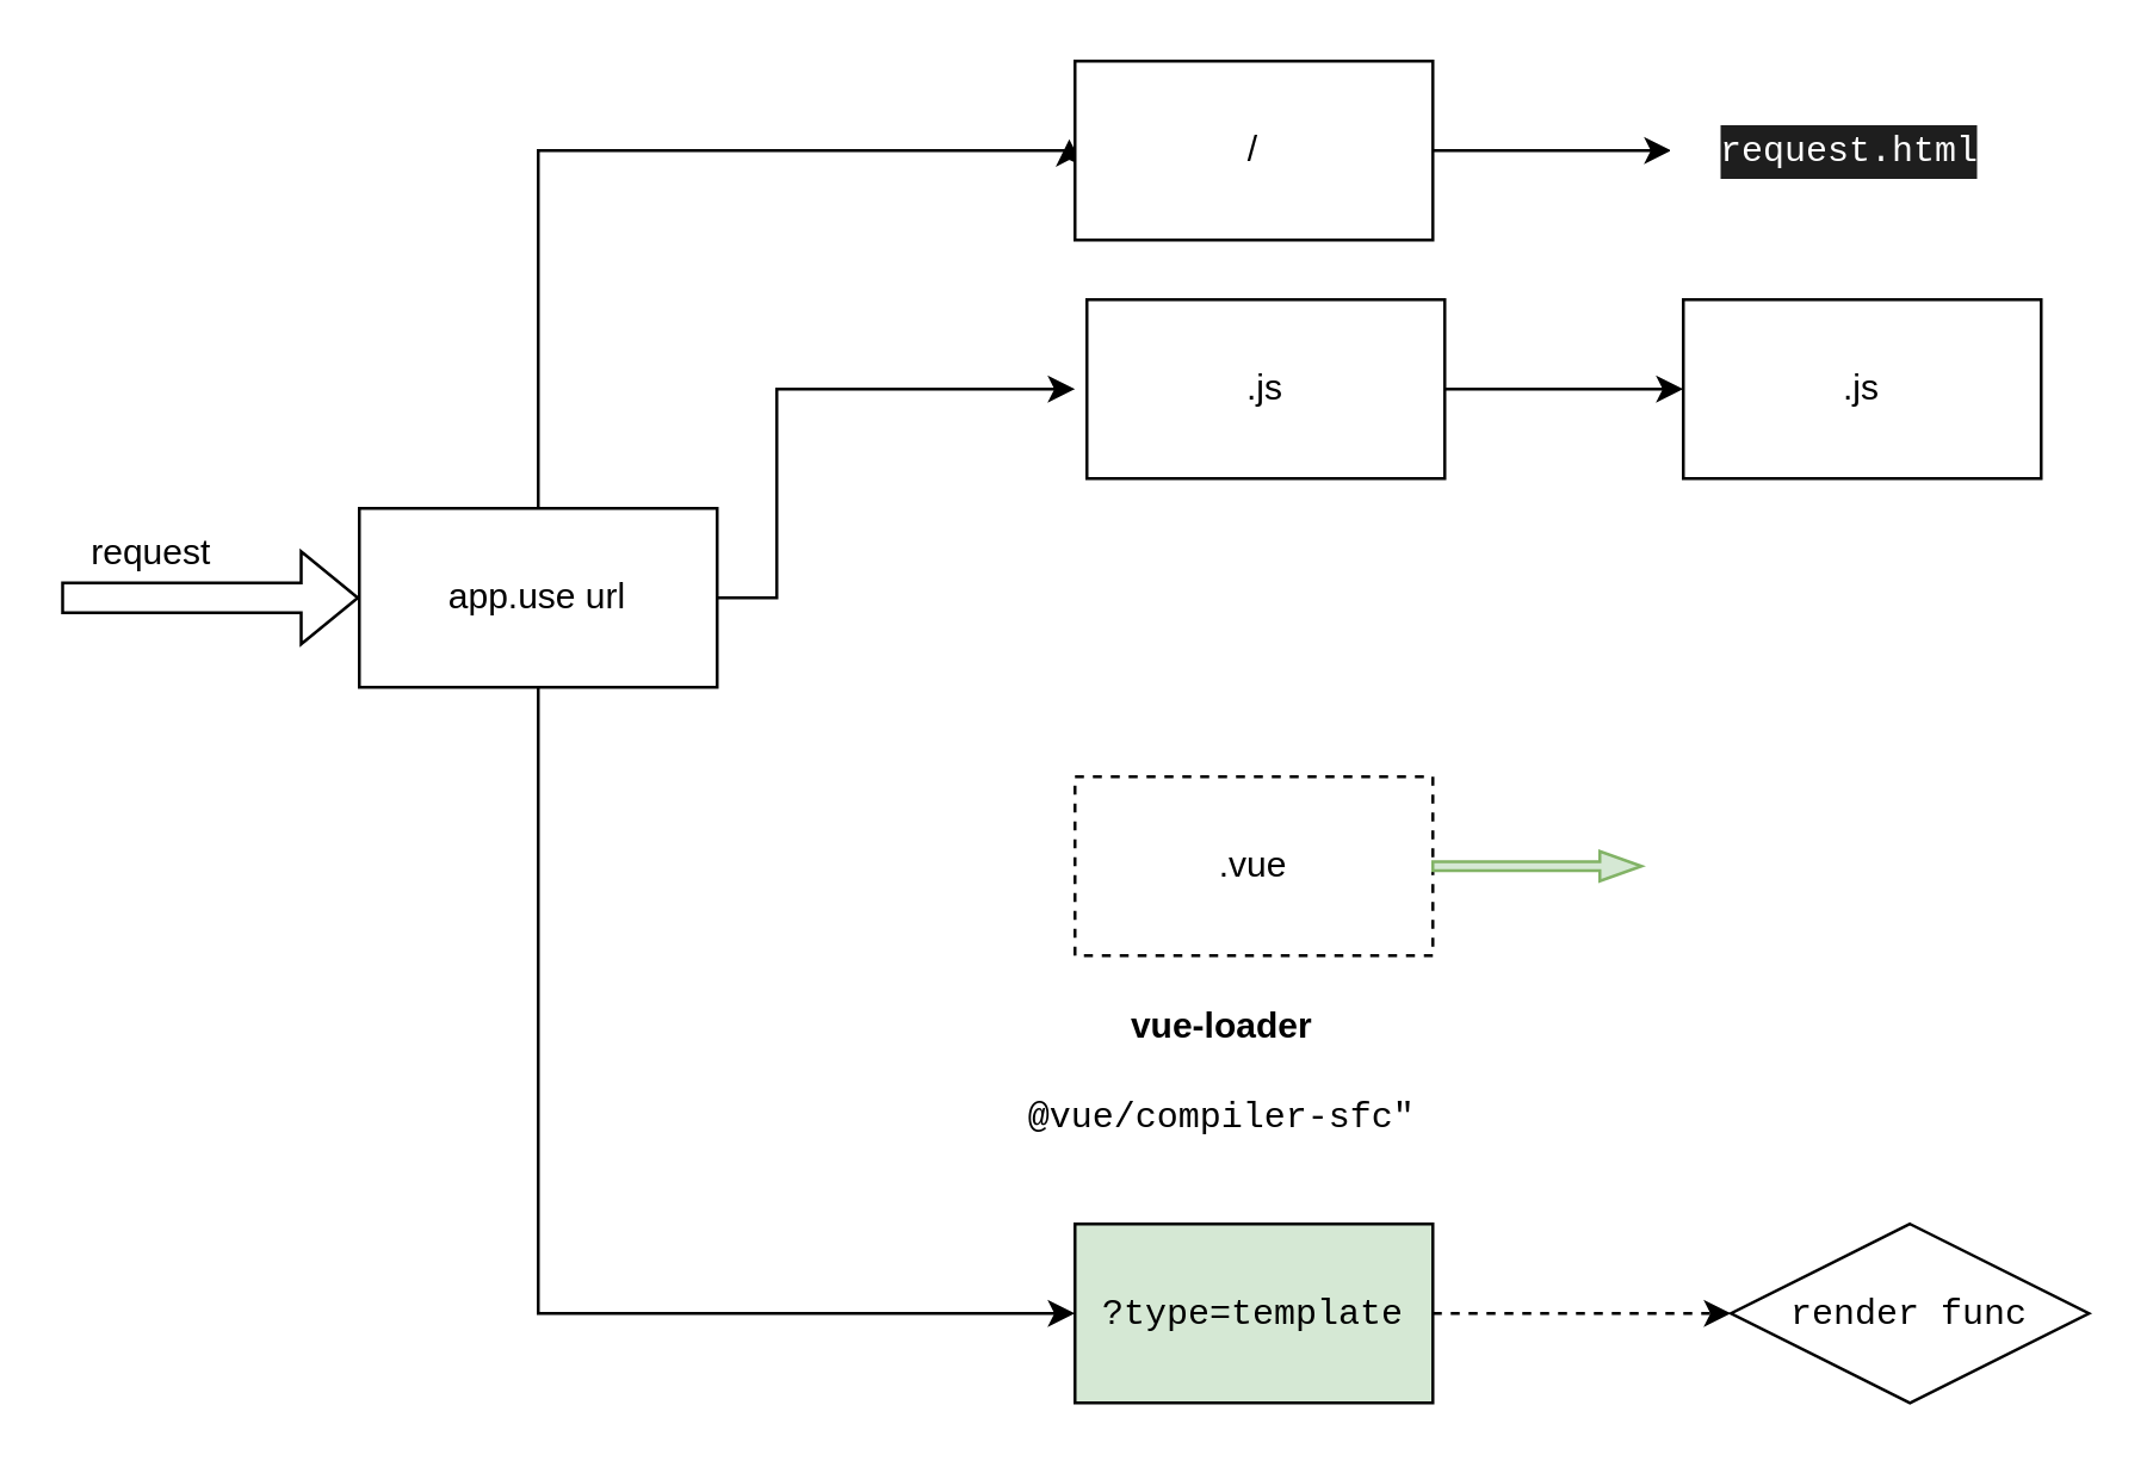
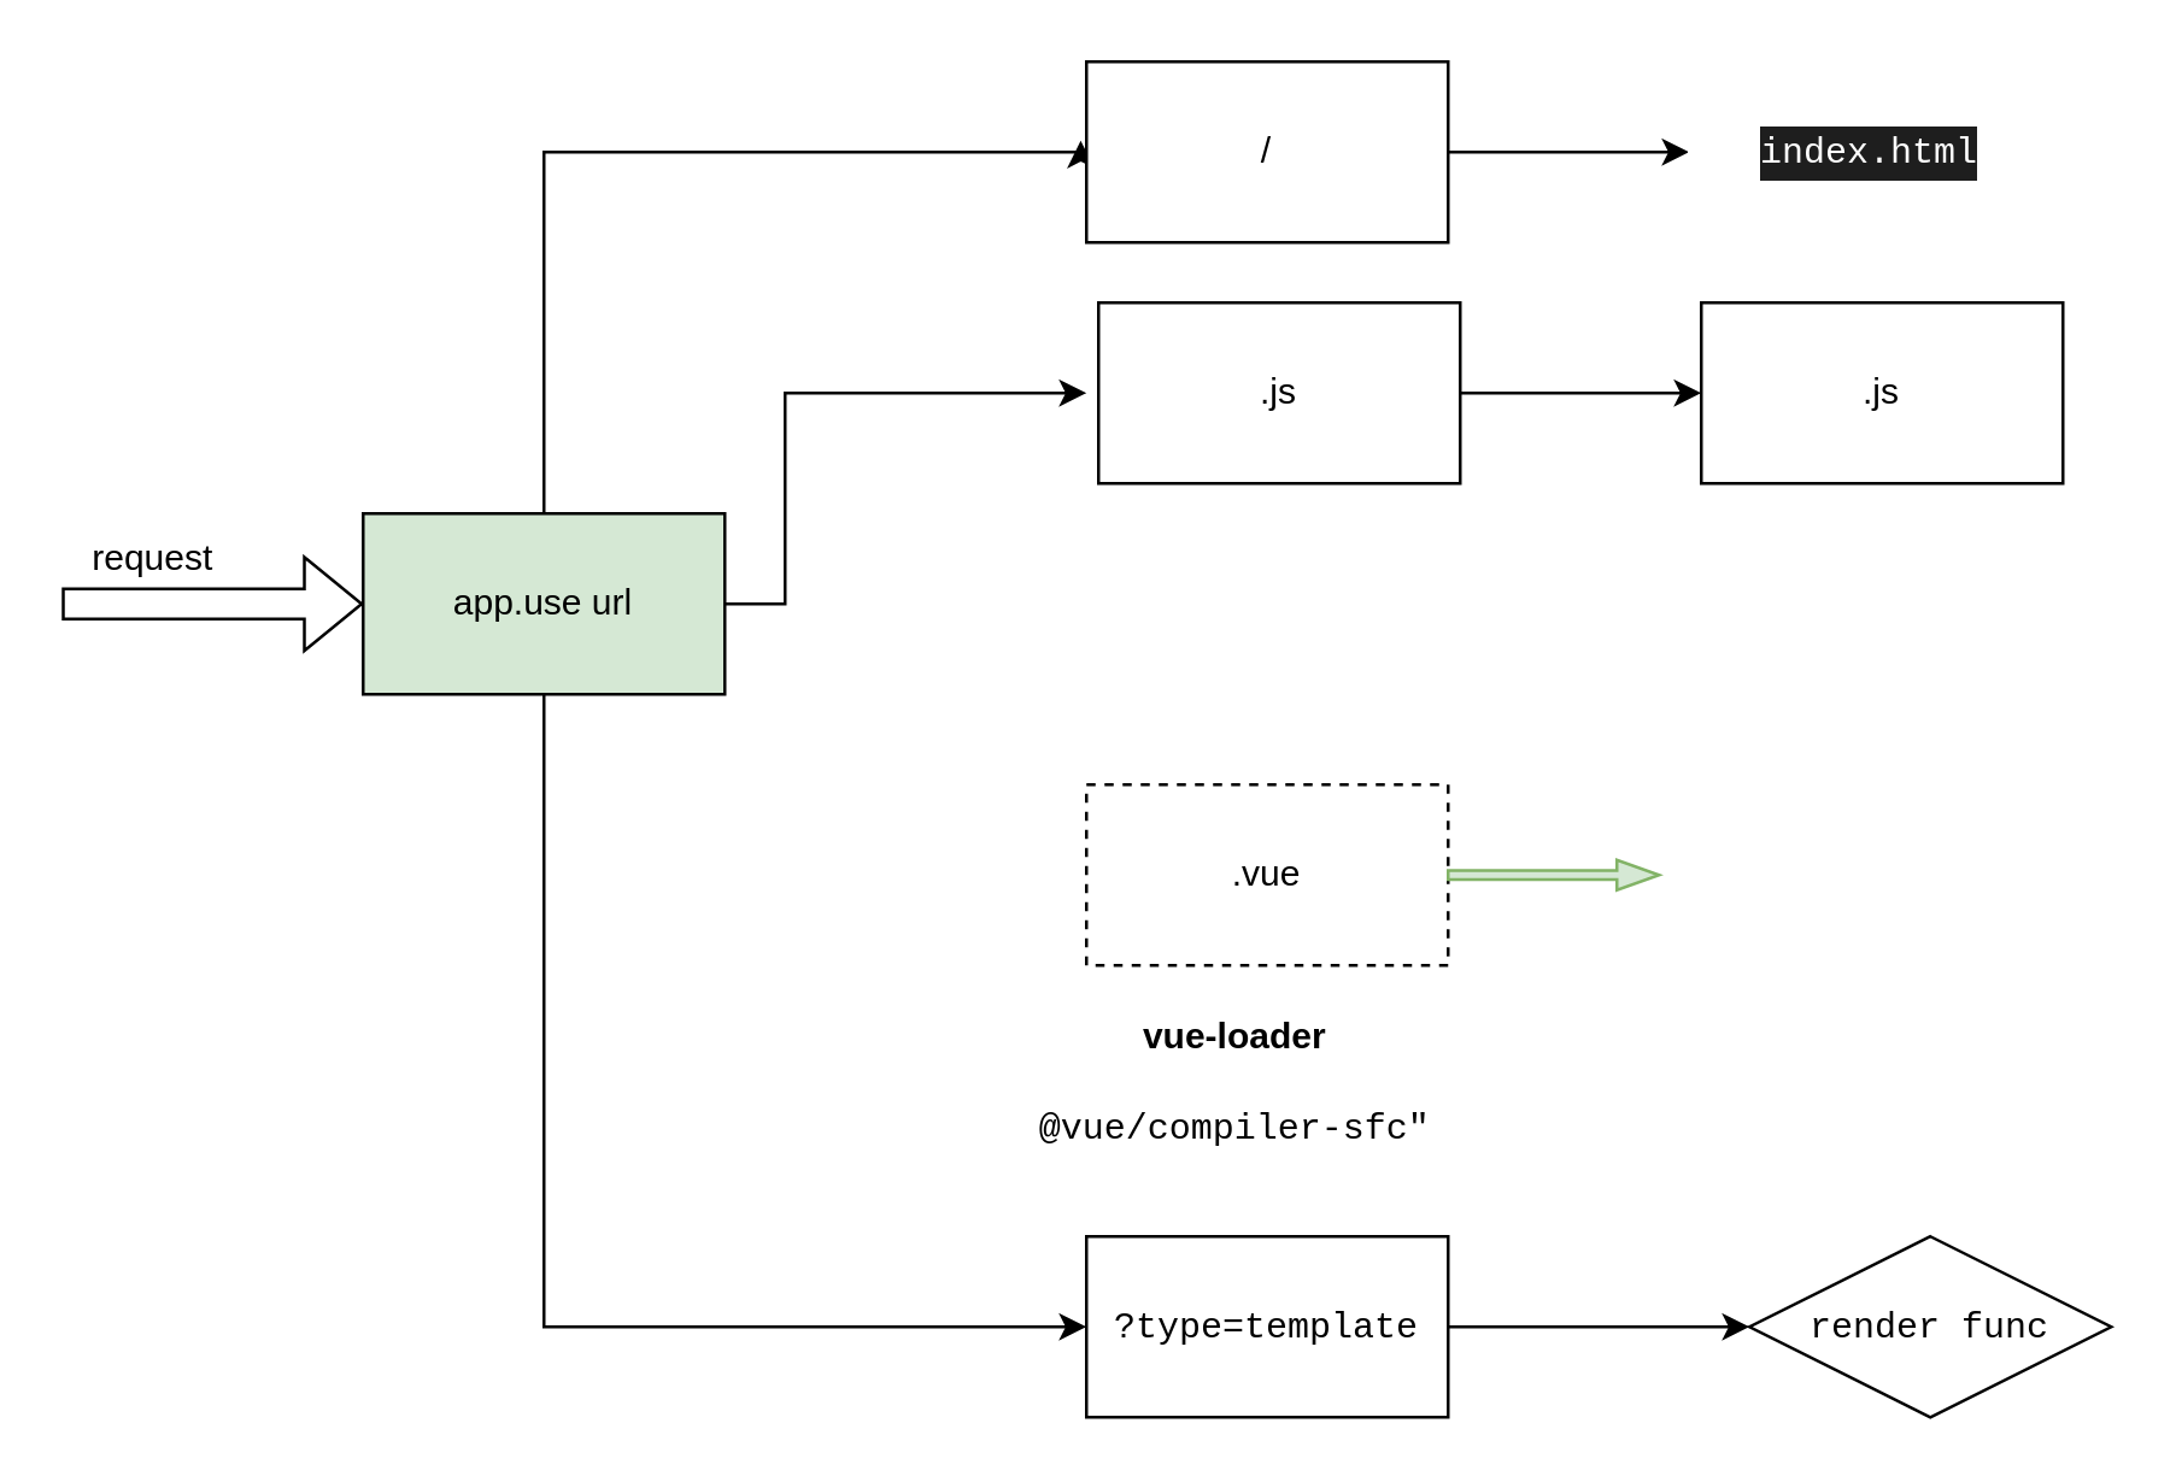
  <mxCell id="0" />
  <mxCell id="1" parent="0" />
  <mxCell id="2" style="edgeStyle=orthogonalEdgeStyle;rounded=0;orthogonalLoop=1;jettySize=auto;html=1;entryX=-0.016;entryY=0.437;entryDx=0;entryDy=0;entryPerimeter=0;" edge="1" parent="1" source="5" target="9"><mxGeometry relative="1" as="geometry"><mxPoint x="300" y="120" as="targetPoint" /><Array as="points"><mxPoint x="180" y="50" /><mxPoint x="358" y="50" /></Array></mxGeometry></mxCell>
  <mxCell id="3" style="edgeStyle=orthogonalEdgeStyle;rounded=0;orthogonalLoop=1;jettySize=auto;html=1;fontColor=#000000;" edge="1" parent="1" source="5"><mxGeometry relative="1" as="geometry"><mxPoint x="360" y="130" as="targetPoint" /><Array as="points"><mxPoint x="260" y="200" /><mxPoint x="260" y="130" /></Array></mxGeometry></mxCell>
  <mxCell id="4" style="edgeStyle=orthogonalEdgeStyle;rounded=0;orthogonalLoop=1;jettySize=auto;html=1;fontColor=#000000;" edge="1" parent="1" source="5"><mxGeometry relative="1" as="geometry"><mxPoint x="360" y="440" as="targetPoint" /><Array as="points"><mxPoint x="180" y="440" /></Array></mxGeometry></mxCell>
- <mxCell id="5" value="app.use url" style="rounded=0;whiteSpace=wrap;html=1;" vertex="1" parent="1"><mxGeometry x="120" y="170" width="120" height="60" as="geometry" /></mxCell>
+ <mxCell id="5" value="app.use url" style="rounded=0;whiteSpace=wrap;html=1;fillColor=#d5e8d4;" vertex="1" parent="1"><mxGeometry x="120" y="170" width="120" height="60" as="geometry" /></mxCell>
  <mxCell id="6" value="" style="shape=flexArrow;endArrow=classic;html=1;rounded=0;" edge="1" parent="1"><mxGeometry width="50" height="50" relative="1" as="geometry"><mxPoint x="20" y="200" as="sourcePoint" /><mxPoint x="120" y="200" as="targetPoint" /></mxGeometry></mxCell>
  <mxCell id="7" value="request" style="text;html=1;align=center;verticalAlign=middle;resizable=0;points=[];autosize=1;strokeColor=none;fillColor=none;" vertex="1" parent="1"><mxGeometry x="20" y="170" width="60" height="30" as="geometry" /></mxCell>
  <mxCell id="8" value="" style="edgeStyle=orthogonalEdgeStyle;rounded=0;orthogonalLoop=1;jettySize=auto;html=1;" edge="1" parent="1" source="9" target="10"><mxGeometry relative="1" as="geometry" /></mxCell>
  <mxCell id="9" value="/" style="rounded=0;whiteSpace=wrap;html=1;" vertex="1" parent="1"><mxGeometry x="360" y="20" width="120" height="60" as="geometry" /></mxCell>
- <mxCell id="10" value="&lt;div style=&quot;background-color: rgb(30, 30, 30); font-family: Menlo, Monaco, &amp;quot;Courier New&amp;quot;, monospace; font-weight: normal; font-size: 12px; line-height: 18px;&quot;&gt;&lt;font color=&quot;#ffffff&quot;&gt;request.html&lt;/font&gt;&lt;/div&gt;" style="rounded=0;whiteSpace=wrap;html=1;strokeColor=#FFFFFF;" vertex="1" parent="1"><mxGeometry x="560" y="20" width="120" height="60" as="geometry" /></mxCell>
+ <mxCell id="10" value="&lt;div style=&quot;background-color: rgb(30, 30, 30); font-family: Menlo, Monaco, &amp;quot;Courier New&amp;quot;, monospace; font-weight: normal; font-size: 12px; line-height: 18px;&quot;&gt;&lt;font color=&quot;#ffffff&quot;&gt;index.html&lt;/font&gt;&lt;/div&gt;" style="rounded=0;whiteSpace=wrap;html=1;strokeColor=#FFFFFF;" vertex="1" parent="1"><mxGeometry x="560" y="20" width="120" height="60" as="geometry" /></mxCell>
  <mxCell id="11" value="" style="edgeStyle=orthogonalEdgeStyle;rounded=0;orthogonalLoop=1;jettySize=auto;html=1;fontColor=#000000;" edge="1" parent="1" source="12" target="19"><mxGeometry relative="1" as="geometry" /></mxCell>
  <mxCell id="12" value=".js" style="rounded=0;whiteSpace=wrap;html=1;" vertex="1" parent="1"><mxGeometry x="364" y="100" width="120" height="60" as="geometry" /></mxCell>
  <mxCell id="13" value=".vue" style="rounded=0;whiteSpace=wrap;html=1;dashed=1;" vertex="1" parent="1"><mxGeometry x="360" y="260" width="120" height="60" as="geometry" /></mxCell>
  <mxCell id="14" value="&lt;b&gt;&lt;font color=&quot;#000000&quot;&gt;vue-loader&lt;br&gt;&lt;br&gt;&lt;/font&gt;&lt;/b&gt;&lt;div style=&quot;font-family: Menlo, Monaco, &amp;quot;Courier New&amp;quot;, monospace; line-height: 18px;&quot;&gt;&lt;font color=&quot;#000000&quot;&gt;@vue/compiler-sfc&quot;&lt;/font&gt;&lt;/div&gt;" style="text;html=1;align=center;verticalAlign=middle;resizable=0;points=[];autosize=1;strokeColor=none;fillColor=none;fontColor=#FFFFFF;" vertex="1" parent="1"><mxGeometry x="334" y="330" width="150" height="60" as="geometry" /></mxCell>
  <mxCell id="15" value="" style="shape=singleArrow;whiteSpace=wrap;html=1;labelBackgroundColor=none;strokeColor=#82b366;fillColor=#d5e8d4;" vertex="1" parent="1"><mxGeometry x="480" y="285" width="70" height="10" as="geometry" /></mxCell>
- <mxCell id="16" value="" style="edgeStyle=orthogonalEdgeStyle;rounded=0;orthogonalLoop=1;jettySize=auto;html=1;fontColor=#000000;dashed=1;" edge="1" parent="1" source="17" target="18"><mxGeometry relative="1" as="geometry" /></mxCell>
- <mxCell id="17" value="&lt;div style=&quot;font-family: Menlo, Monaco, &amp;quot;Courier New&amp;quot;, monospace; font-weight: normal; font-size: 12px; line-height: 18px;&quot;&gt;&lt;div style=&quot;&quot;&gt;?type=template&lt;/div&gt;&lt;/div&gt;" style="rounded=0;whiteSpace=wrap;html=1;labelBackgroundColor=none;strokeColor=#000000;fontColor=#000000;fillColor=#d5e8d4;" vertex="1" parent="1"><mxGeometry x="360" y="410" width="120" height="60" as="geometry" /></mxCell>
+ <mxCell id="16" value="" style="edgeStyle=orthogonalEdgeStyle;rounded=0;orthogonalLoop=1;jettySize=auto;html=1;fontColor=#000000;" edge="1" parent="1" source="17" target="18"><mxGeometry relative="1" as="geometry" /></mxCell>
+ <mxCell id="17" value="&lt;div style=&quot;font-family: Menlo, Monaco, &amp;quot;Courier New&amp;quot;, monospace; font-weight: normal; font-size: 12px; line-height: 18px;&quot;&gt;&lt;div style=&quot;&quot;&gt;?type=template&lt;/div&gt;&lt;/div&gt;" style="rounded=0;whiteSpace=wrap;html=1;labelBackgroundColor=none;strokeColor=#000000;fontColor=#000000;" vertex="1" parent="1"><mxGeometry x="360" y="410" width="120" height="60" as="geometry" /></mxCell>
  <mxCell id="18" value="&lt;div style=&quot;font-family: Menlo, Monaco, &amp;quot;Courier New&amp;quot;, monospace; font-weight: normal; font-size: 12px; line-height: 18px;&quot;&gt;&lt;div style=&quot;&quot;&gt;render func&lt;/div&gt;&lt;/div&gt;" style="rhombus;whiteSpace=wrap;html=1;labelBackgroundColor=none;strokeColor=#000000;fontColor=#000000;" vertex="1" parent="1"><mxGeometry x="580" y="410" width="120" height="60" as="geometry" /></mxCell>
  <mxCell id="19" value=".js" style="rounded=0;whiteSpace=wrap;html=1;" vertex="1" parent="1"><mxGeometry x="564" y="100" width="120" height="60" as="geometry" /></mxCell>
